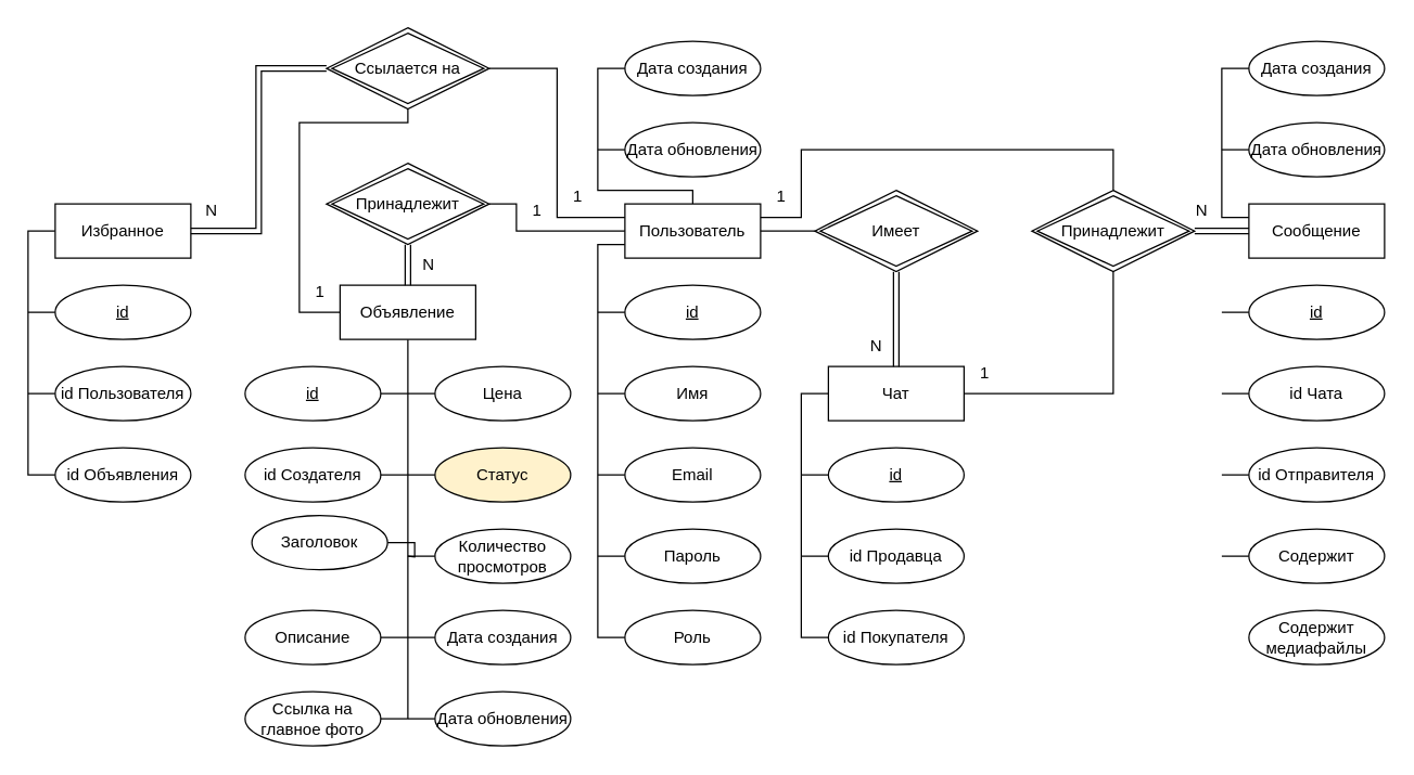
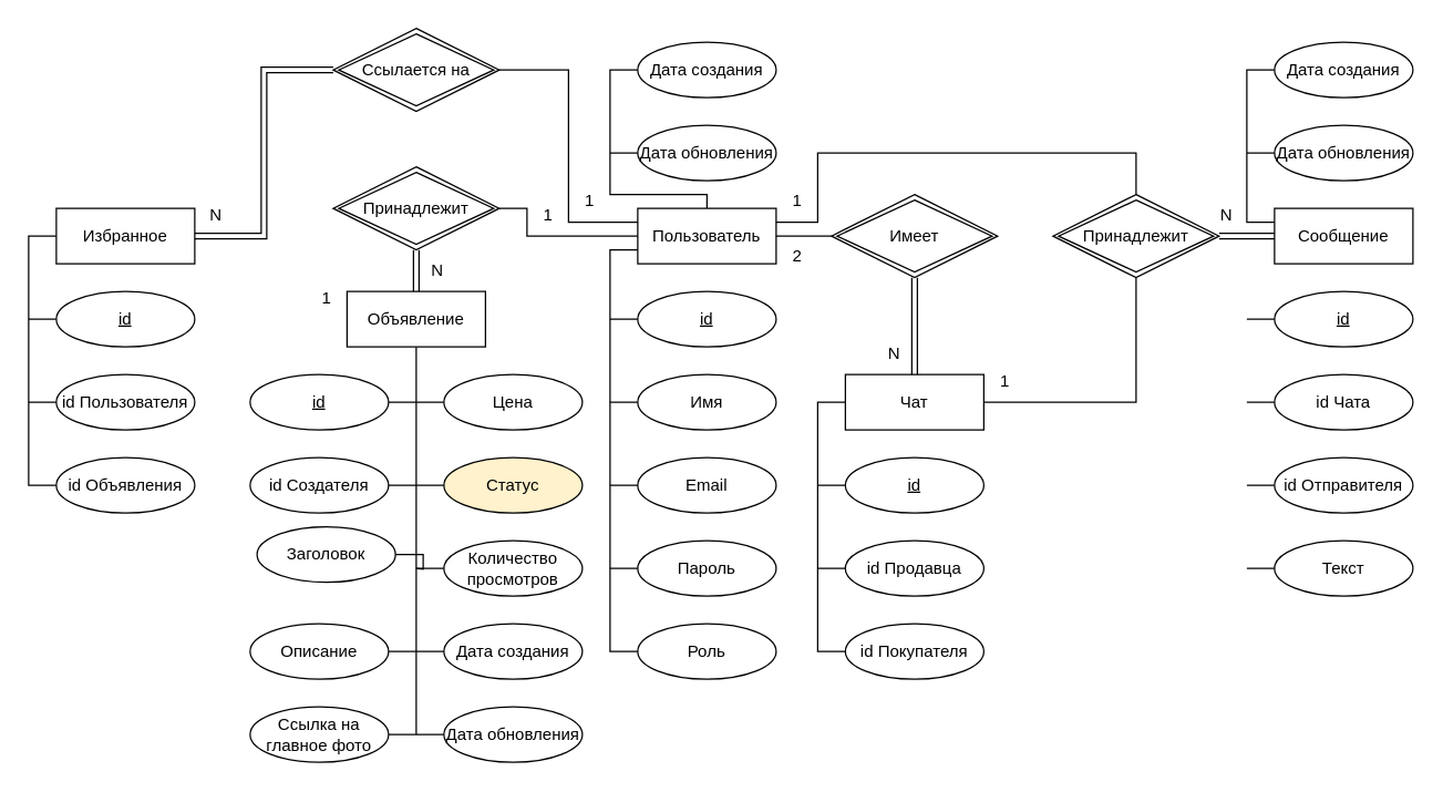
  <mxCell id="0" />
  <mxCell id="1" parent="0" />
  <mxCell id="2" style="edgeStyle=orthogonalEdgeStyle;rounded=0;orthogonalLoop=1;jettySize=auto;html=1;endArrow=none;endFill=0;" edge="1" parent="1" source="4" target="22"><mxGeometry relative="1" as="geometry"><Array as="points"><mxPoint y="180" x="440" /><mxPoint y="470" x="440" /></Array></mxGeometry></mxCell>
  <mxCell id="3" style="edgeStyle=orthogonalEdgeStyle;rounded=0;orthogonalLoop=1;jettySize=auto;html=1;endArrow=none;endFill=0;" edge="1" parent="1" source="4" target="19"><mxGeometry relative="1" as="geometry"><Array as="points"><mxPoint x="510" y="140" /><mxPoint y="140" x="440" /><mxPoint y="50" x="440" /></Array></mxGeometry></mxCell>
  <mxCell id="4" value="Пользователь" style="whiteSpace=wrap;html=1;align=center;" vertex="1" parent="1"><mxGeometry x="460" y="150" width="100" height="40" as="geometry" /></mxCell>
  <mxCell id="5" style="edgeStyle=orthogonalEdgeStyle;rounded=0;orthogonalLoop=1;jettySize=auto;html=1;endArrow=none;endFill=0;" edge="1" parent="1" source="6"><mxGeometry relative="1" as="geometry"><mxPoint x="300" y="530" as="targetPoint" /></mxGeometry></mxCell>
  <mxCell id="6" value="Объявление" style="whiteSpace=wrap;html=1;align=center;" vertex="1" parent="1"><mxGeometry x="250" y="210" width="100" height="40" as="geometry" /></mxCell>
  <mxCell id="7" style="edgeStyle=orthogonalEdgeStyle;rounded=0;orthogonalLoop=1;jettySize=auto;html=1;endArrow=none;endFill=0;" edge="1" parent="1" source="8" target="65"><mxGeometry relative="1" as="geometry"><Array as="points"><mxPoint x="590" y="290" /><mxPoint x="590" y="470" /></Array></mxGeometry></mxCell>
  <mxCell id="8" value="Чат" style="whiteSpace=wrap;html=1;align=center;" vertex="1" parent="1"><mxGeometry x="610" y="270" width="100" height="40" as="geometry" /></mxCell>
  <mxCell id="9" style="edgeStyle=orthogonalEdgeStyle;rounded=0;orthogonalLoop=1;jettySize=auto;html=1;endArrow=none;endFill=0;" edge="1" parent="1" source="10" target="51"><mxGeometry relative="1" as="geometry"><Array as="points"><mxPoint x="900" y="160" /><mxPoint x="900" y="50" /></Array></mxGeometry></mxCell>
  <mxCell id="10" value="Сообщение" style="whiteSpace=wrap;html=1;align=center;" vertex="1" parent="1"><mxGeometry x="920" y="150" width="100" height="40" as="geometry" /></mxCell>
  <mxCell id="11" style="edgeStyle=orthogonalEdgeStyle;rounded=0;orthogonalLoop=1;jettySize=auto;html=1;endArrow=none;endFill=0;" edge="1" parent="1" source="12"><mxGeometry relative="1" as="geometry"><mxPoint x="450" y="230" as="targetPoint" /></mxGeometry></mxCell>
  <mxCell id="12" value="id" style="ellipse;whiteSpace=wrap;html=1;align=center;fontStyle=4;" vertex="1" parent="1"><mxGeometry x="460" y="210" width="100" height="40" as="geometry" /></mxCell>
  <mxCell id="13" style="edgeStyle=orthogonalEdgeStyle;rounded=0;orthogonalLoop=1;jettySize=auto;html=1;endArrow=none;endFill=0;" edge="1" parent="1" source="14"><mxGeometry relative="1" as="geometry"><mxPoint y="290" as="targetPoint" x="440" /></mxGeometry></mxCell>
  <mxCell id="14" value="Имя" style="ellipse;whiteSpace=wrap;html=1;align=center;" vertex="1" parent="1"><mxGeometry x="460" y="270" width="100" height="40" as="geometry" /></mxCell>
  <mxCell id="15" style="edgeStyle=orthogonalEdgeStyle;rounded=0;orthogonalLoop=1;jettySize=auto;html=1;endArrow=none;endFill=0;" edge="1" parent="1" source="16"><mxGeometry relative="1" as="geometry"><mxPoint y="350" as="targetPoint" x="440" /></mxGeometry></mxCell>
  <mxCell id="16" value="Email" style="ellipse;whiteSpace=wrap;html=1;align=center;" vertex="1" parent="1"><mxGeometry x="460" y="330" width="100" height="40" as="geometry" /></mxCell>
  <mxCell id="17" style="edgeStyle=orthogonalEdgeStyle;rounded=0;orthogonalLoop=1;jettySize=auto;html=1;endArrow=none;endFill=0;" edge="1" parent="1" source="18"><mxGeometry relative="1" as="geometry"><mxPoint y="410" as="targetPoint" x="440" /></mxGeometry></mxCell>
  <mxCell id="18" value="Пароль" style="ellipse;whiteSpace=wrap;html=1;align=center;" vertex="1" parent="1"><mxGeometry x="460" y="390" width="100" height="40" as="geometry" /></mxCell>
  <mxCell id="19" value="Дата создания" style="ellipse;whiteSpace=wrap;html=1;align=center;" vertex="1" parent="1"><mxGeometry x="460" y="30" width="100" height="40" as="geometry" /></mxCell>
  <mxCell id="20" style="edgeStyle=orthogonalEdgeStyle;rounded=0;orthogonalLoop=1;jettySize=auto;html=1;endArrow=none;endFill=0;" edge="1" parent="1" source="21"><mxGeometry relative="1" as="geometry"><mxPoint y="110" as="targetPoint" x="440" /></mxGeometry></mxCell>
  <mxCell id="21" value="Дата обновления" style="ellipse;whiteSpace=wrap;html=1;align=center;" vertex="1" parent="1"><mxGeometry x="460" y="90" width="100" height="40" as="geometry" /></mxCell>
  <mxCell id="22" value="Роль" style="ellipse;whiteSpace=wrap;html=1;align=center;" vertex="1" parent="1"><mxGeometry x="460" y="450" width="100" height="40" as="geometry" /></mxCell>
  <mxCell id="23" style="edgeStyle=orthogonalEdgeStyle;rounded=0;orthogonalLoop=1;jettySize=auto;html=1;endArrow=none;endFill=0;" edge="1" parent="1" source="24"><mxGeometry relative="1" as="geometry"><mxPoint x="300" y="290" as="targetPoint" /></mxGeometry></mxCell>
  <mxCell id="24" value="id" style="ellipse;whiteSpace=wrap;html=1;align=center;fontStyle=4;" vertex="1" parent="1"><mxGeometry x="180" y="270" width="100" height="40" as="geometry" /></mxCell>
  <mxCell id="25" style="edgeStyle=orthogonalEdgeStyle;rounded=0;orthogonalLoop=1;jettySize=auto;html=1;endArrow=none;endFill=0;" edge="1" parent="1" source="26"><mxGeometry relative="1" as="geometry"><mxPoint x="590" y="350" as="targetPoint" /></mxGeometry></mxCell>
  <mxCell id="26" value="id" style="ellipse;whiteSpace=wrap;html=1;align=center;fontStyle=4;" vertex="1" parent="1"><mxGeometry x="610" y="330" width="100" height="40" as="geometry" /></mxCell>
  <mxCell id="27" style="edgeStyle=orthogonalEdgeStyle;rounded=0;orthogonalLoop=1;jettySize=auto;html=1;endArrow=none;endFill=0;" edge="1" parent="1" source="28"><mxGeometry relative="1" as="geometry"><mxPoint x="900" y="230" as="targetPoint" /></mxGeometry></mxCell>
  <mxCell id="28" value="id" style="ellipse;whiteSpace=wrap;html=1;align=center;fontStyle=4;" vertex="1" parent="1"><mxGeometry x="920" y="210" width="100" height="40" as="geometry" /></mxCell>
  <mxCell id="29" style="edgeStyle=orthogonalEdgeStyle;rounded=0;orthogonalLoop=1;jettySize=auto;html=1;endArrow=none;endFill=0;" edge="1" parent="1" source="30"><mxGeometry relative="1" as="geometry"><mxPoint x="300" y="350" as="targetPoint" /></mxGeometry></mxCell>
  <mxCell id="30" value="id Создателя" style="ellipse;whiteSpace=wrap;html=1;align=center;" vertex="1" parent="1"><mxGeometry x="180" y="330" width="100" height="40" as="geometry" /></mxCell>
  <mxCell id="31" style="edgeStyle=orthogonalEdgeStyle;rounded=0;orthogonalLoop=1;jettySize=auto;html=1;endArrow=none;endFill=0;" edge="1" parent="1" source="32"><mxGeometry relative="1" as="geometry"><mxPoint x="300" y="410" as="targetPoint" /></mxGeometry></mxCell>
  <mxCell id="32" value="Заголовок" style="ellipse;whiteSpace=wrap;html=1;align=center;" vertex="1" parent="1"><mxGeometry x="185" y="380" width="100" height="40" as="geometry" /></mxCell>
  <mxCell id="33" style="edgeStyle=orthogonalEdgeStyle;rounded=0;orthogonalLoop=1;jettySize=auto;html=1;endArrow=none;endFill=0;" edge="1" parent="1" source="34"><mxGeometry relative="1" as="geometry"><mxPoint x="300" y="290" as="targetPoint" /></mxGeometry></mxCell>
  <mxCell id="34" value="Цена" style="ellipse;whiteSpace=wrap;html=1;align=center;" vertex="1" parent="1"><mxGeometry x="320" y="270" width="100" height="40" as="geometry" /></mxCell>
  <mxCell id="35" style="edgeStyle=orthogonalEdgeStyle;rounded=0;orthogonalLoop=1;jettySize=auto;html=1;endArrow=none;endFill=0;" edge="1" parent="1" source="36"><mxGeometry relative="1" as="geometry"><mxPoint x="300" y="350" as="targetPoint" /></mxGeometry></mxCell>
  <mxCell id="36" value="Статус" style="ellipse;whiteSpace=wrap;html=1;align=center;fillColor=#fff2cc;" vertex="1" parent="1"><mxGeometry x="320" y="330" width="100" height="40" as="geometry" /></mxCell>
  <mxCell id="37" style="edgeStyle=orthogonalEdgeStyle;rounded=0;orthogonalLoop=1;jettySize=auto;html=1;endArrow=none;endFill=0;" edge="1" parent="1" source="38"><mxGeometry relative="1" as="geometry"><mxPoint x="300" y="470" as="targetPoint" /></mxGeometry></mxCell>
  <mxCell id="38" value="Дата создания" style="ellipse;whiteSpace=wrap;html=1;align=center;" vertex="1" parent="1"><mxGeometry x="320" y="450" width="100" height="40" as="geometry" /></mxCell>
  <mxCell id="39" style="edgeStyle=orthogonalEdgeStyle;rounded=0;orthogonalLoop=1;jettySize=auto;html=1;endArrow=none;endFill=0;" edge="1" parent="1" source="40"><mxGeometry relative="1" as="geometry"><mxPoint x="300" y="530" as="targetPoint" /></mxGeometry></mxCell>
  <mxCell id="40" value="Дата обновления" style="ellipse;whiteSpace=wrap;html=1;align=center;" vertex="1" parent="1"><mxGeometry x="320" y="510" width="100" height="40" as="geometry" /></mxCell>
  <mxCell id="41" style="edgeStyle=orthogonalEdgeStyle;rounded=0;orthogonalLoop=1;jettySize=auto;html=1;endArrow=none;endFill=0;" edge="1" parent="1" source="42"><mxGeometry relative="1" as="geometry"><mxPoint x="300" y="410" as="targetPoint" /></mxGeometry></mxCell>
  <mxCell id="42" value="Количество просмотров" style="ellipse;whiteSpace=wrap;html=1;align=center;" vertex="1" parent="1"><mxGeometry x="320" y="390" width="100" height="40" as="geometry" /></mxCell>
  <mxCell id="43" style="edgeStyle=orthogonalEdgeStyle;rounded=0;orthogonalLoop=1;jettySize=auto;html=1;endArrow=none;endFill=0;" edge="1" parent="1" source="44" target="66"><mxGeometry relative="1" as="geometry"><Array as="points"><mxPoint x="20" y="170" /><mxPoint x="20" y="350" /></Array></mxGeometry></mxCell>
  <mxCell id="44" value="Избранное" style="whiteSpace=wrap;html=1;align=center;" vertex="1" parent="1"><mxGeometry x="40" y="150" width="100" height="40" as="geometry" /></mxCell>
  <mxCell id="45" style="edgeStyle=orthogonalEdgeStyle;rounded=0;orthogonalLoop=1;jettySize=auto;html=1;endArrow=none;endFill=0;" edge="1" parent="1" source="46"><mxGeometry relative="1" as="geometry"><mxPoint x="20" y="230" as="targetPoint" /></mxGeometry></mxCell>
  <mxCell id="46" value="id" style="ellipse;whiteSpace=wrap;html=1;align=center;fontStyle=4;" vertex="1" parent="1"><mxGeometry x="40" y="210" width="100" height="40" as="geometry" /></mxCell>
  <mxCell id="47" style="edgeStyle=orthogonalEdgeStyle;rounded=0;orthogonalLoop=1;jettySize=auto;html=1;endArrow=none;endFill=0;" edge="1" parent="1" source="48"><mxGeometry relative="1" as="geometry"><mxPoint x="20" y="290" as="targetPoint" /></mxGeometry></mxCell>
  <mxCell id="48" value="id Пользователя" style="ellipse;whiteSpace=wrap;html=1;align=center;" vertex="1" parent="1"><mxGeometry x="40" y="270" width="100" height="40" as="geometry" /></mxCell>
  <mxCell id="49" style="edgeStyle=orthogonalEdgeStyle;rounded=0;orthogonalLoop=1;jettySize=auto;html=1;endArrow=none;endFill=0;" edge="1" parent="1" source="50"><mxGeometry relative="1" as="geometry"><mxPoint x="900" y="410" as="targetPoint" /></mxGeometry></mxCell>
- <mxCell id="50" value="Содержит" style="ellipse;whiteSpace=wrap;html=1;align=center;" vertex="1" parent="1"><mxGeometry x="920" y="390" width="100" height="40" as="geometry" /></mxCell>
+ <mxCell id="50" value="Текст" style="ellipse;whiteSpace=wrap;html=1;align=center;" vertex="1" parent="1"><mxGeometry x="920" y="390" width="100" height="40" as="geometry" /></mxCell>
  <mxCell id="51" value="Дата создания" style="ellipse;whiteSpace=wrap;html=1;align=center;" vertex="1" parent="1"><mxGeometry x="920" y="30" width="100" height="40" as="geometry" /></mxCell>
  <mxCell id="52" style="edgeStyle=orthogonalEdgeStyle;rounded=0;orthogonalLoop=1;jettySize=auto;html=1;endArrow=none;endFill=0;" edge="1" parent="1" source="53"><mxGeometry relative="1" as="geometry"><mxPoint x="900" y="110" as="targetPoint" /></mxGeometry></mxCell>
  <mxCell id="53" value="Дата обновления" style="ellipse;whiteSpace=wrap;html=1;align=center;" vertex="1" parent="1"><mxGeometry x="920" y="90" width="100" height="40" as="geometry" /></mxCell>
  <mxCell id="54" style="edgeStyle=orthogonalEdgeStyle;rounded=0;orthogonalLoop=1;jettySize=auto;html=1;endArrow=none;endFill=0;" edge="1" parent="1" source="55"><mxGeometry relative="1" as="geometry"><mxPoint x="900" y="290" as="targetPoint" /></mxGeometry></mxCell>
  <mxCell id="55" value="id Чата" style="ellipse;whiteSpace=wrap;html=1;align=center;" vertex="1" parent="1"><mxGeometry x="920" y="270" width="100" height="40" as="geometry" /></mxCell>
  <mxCell id="56" style="edgeStyle=orthogonalEdgeStyle;rounded=0;orthogonalLoop=1;jettySize=auto;html=1;endArrow=none;endFill=0;" edge="1" parent="1" source="57"><mxGeometry relative="1" as="geometry"><mxPoint x="900" y="350" as="targetPoint" /></mxGeometry></mxCell>
  <mxCell id="57" value="id Отправителя" style="ellipse;whiteSpace=wrap;html=1;align=center;" vertex="1" parent="1"><mxGeometry x="920" y="330" width="100" height="40" as="geometry" /></mxCell>
  <mxCell id="58" style="edgeStyle=orthogonalEdgeStyle;rounded=0;orthogonalLoop=1;jettySize=auto;html=1;endArrow=none;endFill=0;" edge="1" parent="1" source="59"><mxGeometry relative="1" as="geometry"><mxPoint x="300" y="470" as="targetPoint" /></mxGeometry></mxCell>
  <mxCell id="59" value="Описание" style="ellipse;whiteSpace=wrap;html=1;align=center;" vertex="1" parent="1"><mxGeometry x="180" y="450" width="100" height="40" as="geometry" /></mxCell>
  <mxCell id="60" style="edgeStyle=orthogonalEdgeStyle;rounded=0;orthogonalLoop=1;jettySize=auto;html=1;endArrow=none;endFill=0;" edge="1" parent="1" source="61"><mxGeometry relative="1" as="geometry"><mxPoint x="300" y="530" as="targetPoint" /></mxGeometry></mxCell>
  <mxCell id="61" value="Ссылка на главное фото" style="ellipse;whiteSpace=wrap;html=1;align=center;" vertex="1" parent="1"><mxGeometry x="180" y="510" width="100" height="40" as="geometry" /></mxCell>
- <mxCell id="62" value="Содержит&lt;div&gt;медиафайлы&lt;/div&gt;" style="ellipse;whiteSpace=wrap;html=1;align=center;" vertex="1" parent="1"><mxGeometry x="920" y="450" width="100" height="40" as="geometry" /></mxCell>
  <mxCell id="63" style="edgeStyle=orthogonalEdgeStyle;rounded=0;orthogonalLoop=1;jettySize=auto;html=1;endArrow=none;endFill=0;" edge="1" parent="1" source="64"><mxGeometry relative="1" as="geometry"><mxPoint x="590" y="410" as="targetPoint" /></mxGeometry></mxCell>
  <mxCell id="64" value="id Продавца" style="ellipse;whiteSpace=wrap;html=1;align=center;" vertex="1" parent="1"><mxGeometry x="610" y="390" width="100" height="40" as="geometry" /></mxCell>
  <mxCell id="65" value="id Покупателя" style="ellipse;whiteSpace=wrap;html=1;align=center;" vertex="1" parent="1"><mxGeometry x="610" y="450" width="100" height="40" as="geometry" /></mxCell>
  <mxCell id="66" value="id Объявления" style="ellipse;whiteSpace=wrap;html=1;align=center;" vertex="1" parent="1"><mxGeometry x="40" y="330" width="100" height="40" as="geometry" /></mxCell>
  <mxCell id="67" value="Ссылается на" style="shape=rhombus;double=1;perimeter=rhombusPerimeter;whiteSpace=wrap;html=1;align=center;" vertex="1" parent="1"><mxGeometry x="240" y="20" width="120" height="60" as="geometry" /></mxCell>
  <mxCell id="68" value="Имеет" style="shape=rhombus;double=1;perimeter=rhombusPerimeter;whiteSpace=wrap;html=1;align=center;" vertex="1" parent="1"><mxGeometry x="600" y="140" width="120" height="60" as="geometry" /></mxCell>
  <mxCell id="69" value="Принадлежит" style="shape=rhombus;double=1;perimeter=rhombusPerimeter;whiteSpace=wrap;html=1;align=center;" vertex="1" parent="1"><mxGeometry x="760" y="140" width="120" height="60" as="geometry" /></mxCell>
  <mxCell id="70" value="" style="shape=link;html=1;rounded=0;edgeStyle=orthogonalEdgeStyle;" edge="1" parent="1" source="44" target="67"><mxGeometry relative="1" as="geometry"><mxPoint x="260" y="420" as="sourcePoint" /><mxPoint x="420" y="420" as="targetPoint" /><Array as="points"><mxPoint x="190" y="170" /><mxPoint x="190" y="50" /></Array></mxGeometry></mxCell>
- <mxCell id="71" value="" style="endArrow=none;html=1;rounded=0;edgeStyle=orthogonalEdgeStyle;" edge="1" parent="1" source="67" target="6"><mxGeometry relative="1" as="geometry"><mxPoint x="260" y="420" as="sourcePoint" /><mxPoint x="420" y="420" as="targetPoint" /><Array as="points"><mxPoint x="300" y="90" /><mxPoint x="220" y="90" /><mxPoint x="220" y="230" /></Array></mxGeometry></mxCell>
  <mxCell id="72" value="" style="endArrow=none;html=1;rounded=0;edgeStyle=orthogonalEdgeStyle;" edge="1" parent="1" source="67" target="4"><mxGeometry relative="1" as="geometry"><mxPoint x="310" y="170" as="sourcePoint" /><mxPoint x="310" y="220" as="targetPoint" /><Array as="points"><mxPoint x="410" y="50" /><mxPoint x="410" y="160" /></Array></mxGeometry></mxCell>
  <mxCell id="73" value="" style="endArrow=none;html=1;rounded=0;edgeStyle=orthogonalEdgeStyle;" edge="1" parent="1" source="4" target="68"><mxGeometry relative="1" as="geometry"><mxPoint x="370" y="140" as="sourcePoint" /><mxPoint x="470" y="180" as="targetPoint" /></mxGeometry></mxCell>
  <mxCell id="74" value="" style="shape=link;html=1;rounded=0;edgeStyle=orthogonalEdgeStyle;" edge="1" parent="1" source="8" target="68"><mxGeometry relative="1" as="geometry"><mxPoint x="730" y="269.48" as="sourcePoint" /><mxPoint x="830" y="229.48" as="targetPoint" /></mxGeometry></mxCell>
  <mxCell id="75" value="" style="shape=link;html=1;rounded=0;edgeStyle=orthogonalEdgeStyle;" edge="1" parent="1" source="10" target="69"><mxGeometry relative="1" as="geometry"><mxPoint x="670" y="280" as="sourcePoint" /><mxPoint x="670" y="210" as="targetPoint" /></mxGeometry></mxCell>
  <mxCell id="76" value="" style="endArrow=none;html=1;rounded=0;edgeStyle=orthogonalEdgeStyle;" edge="1" parent="1" source="8" target="69"><mxGeometry relative="1" as="geometry"><mxPoint x="570" y="180" as="sourcePoint" /><mxPoint x="610" y="180" as="targetPoint" /></mxGeometry></mxCell>
  <mxCell id="77" value="1" style="text;html=1;align=center;verticalAlign=middle;resizable=0;points=[];autosize=1;strokeColor=none;fillColor=none;" vertex="1" parent="1"><mxGeometry x="710" y="260" width="30" height="30" as="geometry" /></mxCell>
  <mxCell id="78" value="N" style="text;html=1;align=center;verticalAlign=middle;resizable=0;points=[];autosize=1;strokeColor=none;fillColor=none;" vertex="1" parent="1"><mxGeometry x="870" y="140" width="30" height="30" as="geometry" /></mxCell>
  <mxCell id="79" value="N" style="text;html=1;align=center;verticalAlign=middle;resizable=0;points=[];autosize=1;strokeColor=none;fillColor=none;" vertex="1" parent="1"><mxGeometry x="630" y="240" width="30" height="30" as="geometry" /></mxCell>
+ <mxCell id="80" value="2" style="text;html=1;align=center;verticalAlign=middle;resizable=0;points=[];autosize=1;strokeColor=none;fillColor=none;" vertex="1" parent="1"><mxGeometry x="560" y="170" width="30" height="30" as="geometry" /></mxCell>
  <mxCell id="81" value="N" style="text;html=1;align=center;verticalAlign=middle;resizable=0;points=[];autosize=1;strokeColor=none;fillColor=none;" vertex="1" parent="1"><mxGeometry x="140" y="140" width="30" height="30" as="geometry" /></mxCell>
  <mxCell id="82" value="1" style="text;html=1;align=center;verticalAlign=middle;resizable=0;points=[];autosize=1;strokeColor=none;fillColor=none;" vertex="1" parent="1"><mxGeometry x="410" y="130" width="30" height="30" as="geometry" /></mxCell>
  <mxCell id="83" value="1" style="text;html=1;align=center;verticalAlign=middle;resizable=0;points=[];autosize=1;strokeColor=none;fillColor=none;" vertex="1" parent="1"><mxGeometry x="220" y="200" width="30" height="30" as="geometry" /></mxCell>
  <mxCell id="84" value="Принадлежит" style="shape=rhombus;double=1;perimeter=rhombusPerimeter;whiteSpace=wrap;html=1;align=center;" vertex="1" parent="1"><mxGeometry x="240" y="120" width="120" height="60" as="geometry" /></mxCell>
  <mxCell id="85" value="" style="shape=link;html=1;rounded=0;edgeStyle=orthogonalEdgeStyle;" edge="1" parent="1" source="6" target="84"><mxGeometry relative="1" as="geometry"><mxPoint x="150" y="180" as="sourcePoint" /><mxPoint x="250" y="60" as="targetPoint" /><Array as="points"><mxPoint x="300" y="150" /><mxPoint x="300" y="150" /></Array></mxGeometry></mxCell>
  <mxCell id="86" value="" style="endArrow=none;html=1;rounded=0;edgeStyle=orthogonalEdgeStyle;" edge="1" parent="1" source="84" target="4"><mxGeometry relative="1" as="geometry"><mxPoint x="310" y="90" as="sourcePoint" /><mxPoint x="260" y="240" as="targetPoint" /><Array as="points"><mxPoint x="380" y="150" /><mxPoint x="380" y="170" /></Array></mxGeometry></mxCell>
  <mxCell id="87" value="1" style="text;html=1;align=center;verticalAlign=middle;resizable=0;points=[];autosize=1;strokeColor=none;fillColor=none;" vertex="1" parent="1"><mxGeometry x="380" y="140" width="30" height="30" as="geometry" /></mxCell>
  <mxCell id="88" value="N" style="text;html=1;align=center;verticalAlign=middle;resizable=0;points=[];autosize=1;strokeColor=none;fillColor=none;" vertex="1" parent="1"><mxGeometry x="300" y="180" width="30" height="30" as="geometry" /></mxCell>
  <mxCell id="89" value="" style="endArrow=none;html=1;rounded=0;edgeStyle=orthogonalEdgeStyle;" edge="1" parent="1" source="4" target="69"><mxGeometry relative="1" as="geometry"><mxPoint x="720" y="300" as="sourcePoint" /><mxPoint x="830" y="210" as="targetPoint" /><Array as="points"><mxPoint x="590" y="160" /><mxPoint x="590" y="110" /><mxPoint x="820" y="110" /></Array></mxGeometry></mxCell>
  <mxCell id="90" value="1" style="text;html=1;align=center;verticalAlign=middle;resizable=0;points=[];autosize=1;strokeColor=none;fillColor=none;" vertex="1" parent="1"><mxGeometry x="560" y="130" width="30" height="30" as="geometry" /></mxCell>
